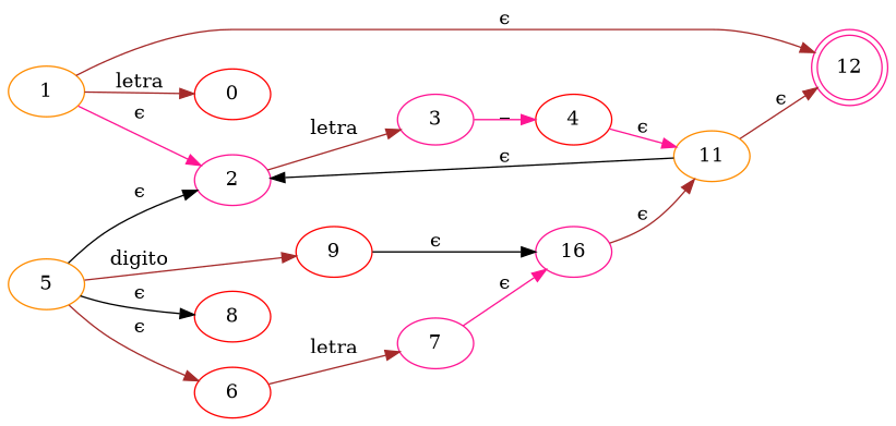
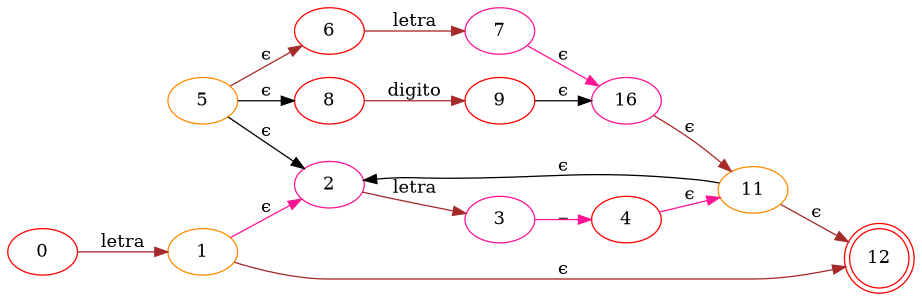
  digraph {
    rankdir=LR
    node [color=red]
    edge [color=brown]
    1 [color=darkorange]
    0
    2 [color=deeppink]
-   12 [color=deeppink shape=doublecircle]
+   12 [shape=doublecircle]
    3 [color=deeppink]
    4
    5 [color=darkorange]
    6
    8
    11 [color=darkorange]
    7 [color=deeppink]
    9
    n13 [color=deeppink label=16]
    1 -> 2 [color=deeppink label="ϵ"]
    1 -> 12 [label="ϵ"]
-   1 -> 0 [label=letra]
+   0 -> 1 [label=letra]
    2 -> 3 [label=letra]
    3 -> 4 [color=deeppink label=_]
    4 -> 11 [color=deeppink label="ϵ"]
    5 -> 2 [color=black label="ϵ"]
    5 -> 6 [label="ϵ"]
    5 -> 8 [color=black label="ϵ"]
    6 -> 7 [label=letra]
-   5 -> 9 [label=digito]
+   8 -> 9 [label=digito]
    11 -> 2 [color=black label="ϵ"]
    11 -> 12 [label="ϵ"]
    7 -> n13 [color=deeppink label="ϵ"]
    9 -> n13 [color=black label="ϵ"]
    n13 -> 11 [label="ϵ"]
  }
